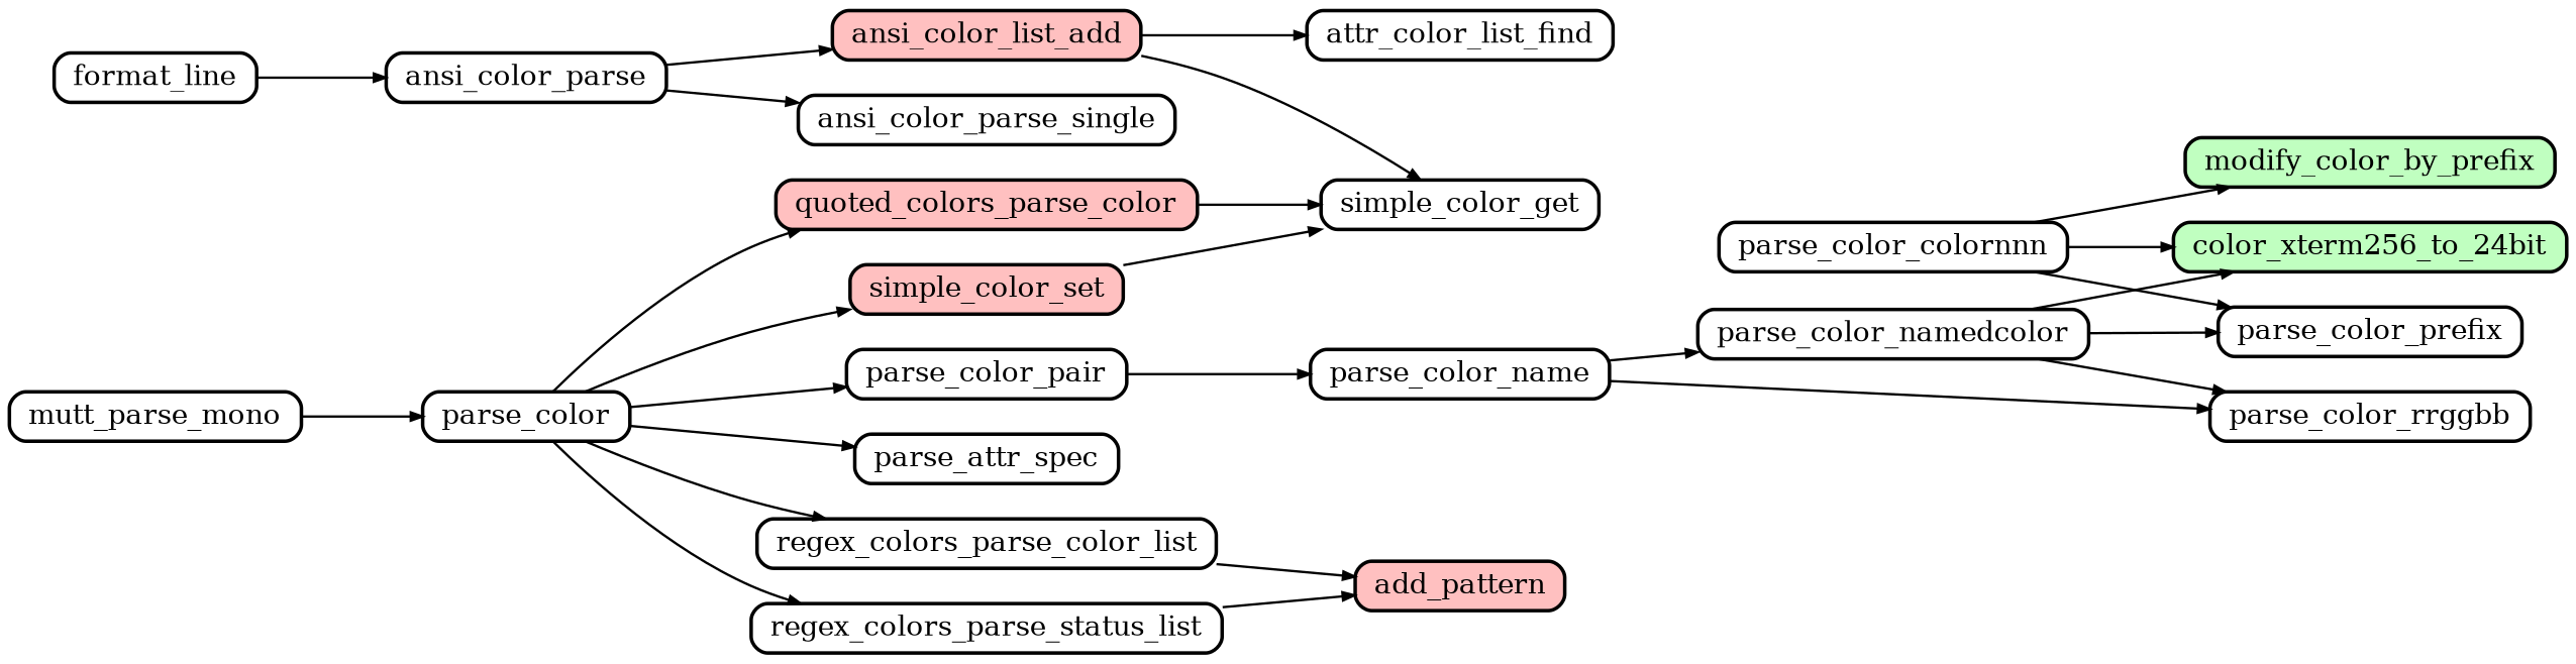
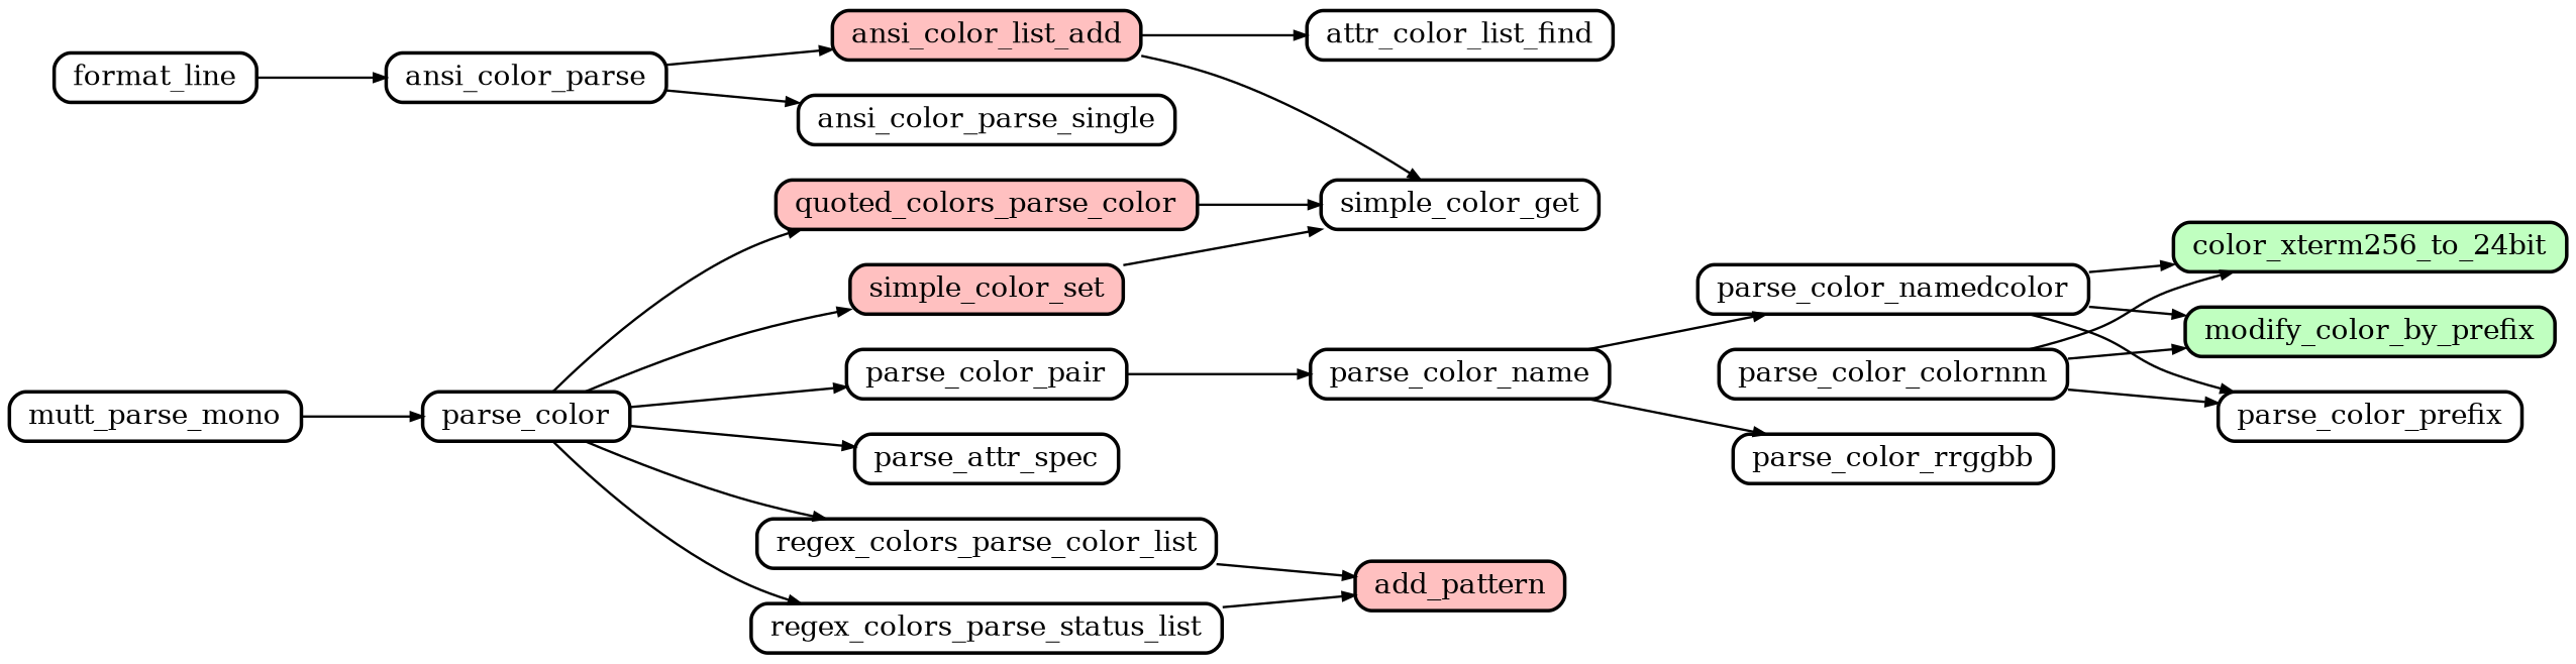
  digraph {
    compound=true
    nodesep=0.2
    rankdir=LR
    ranksep=0.5
    node [color=black fillcolor="#ffffff" fontsize=12 penwidth=1.5 shape=Mrecord style=filled]
    edge [arrowsize=0.5 penwidth=1.0]
    ansi_color_list_add [fillcolor="#ffc0c0" height=0.2]
    attr_color_list_find [height=0.2]
    simple_color_get [height=0.2]
    add_pattern [fillcolor="#ffc0c0" height=0.2]
    quoted_colors_parse_color [fillcolor="#ffc0c0" height=0.2]
    simple_color_set [fillcolor="#ffc0c0" height=0.2]
    color_xterm256_to_24bit [fillcolor="#c0ffc0" height=0.2]
    modify_color_by_prefix [fillcolor="#c0ffc0" height=0.2]
    ansi_color_parse [height=0.2]
    ansi_color_parse_single [height=0.2]
    format_line [height=0.2]
    parse_color [height=0.2]
    parse_color_pair [height=0.2]
    parse_attr_spec [height=0.2]
    regex_colors_parse_color_list [height=0.2]
    regex_colors_parse_status_list [height=0.2]
    parse_color_name [height=0.2]
    parse_color_namedcolor [height=0.2]
    parse_color_rrggbb [height=0.2]
    mutt_parse_mono [height=0.2]
    parse_color_colornnn [height=0.2]
    parse_color_prefix [height=0.2]
    ansi_color_list_add -> attr_color_list_find
    ansi_color_list_add -> simple_color_get
    quoted_colors_parse_color -> simple_color_get
    simple_color_set -> simple_color_get
    ansi_color_parse -> ansi_color_list_add
    ansi_color_parse -> ansi_color_parse_single
    format_line -> ansi_color_parse
    parse_color -> quoted_colors_parse_color
    parse_color -> simple_color_set
    parse_color -> parse_color_pair
    parse_color -> parse_attr_spec
    parse_color -> regex_colors_parse_color_list
    parse_color -> regex_colors_parse_status_list
    parse_color_pair -> parse_color_name
    regex_colors_parse_color_list -> add_pattern
    regex_colors_parse_status_list -> add_pattern
    parse_color_name -> parse_color_namedcolor
    parse_color_name -> parse_color_rrggbb
    parse_color_namedcolor -> color_xterm256_to_24bit
-   parse_color_namedcolor -> parse_color_rrggbb
+   parse_color_namedcolor -> modify_color_by_prefix
    parse_color_namedcolor -> parse_color_prefix
    mutt_parse_mono -> parse_color
    parse_color_colornnn -> color_xterm256_to_24bit
    parse_color_colornnn -> modify_color_by_prefix
    parse_color_colornnn -> parse_color_prefix
  }
